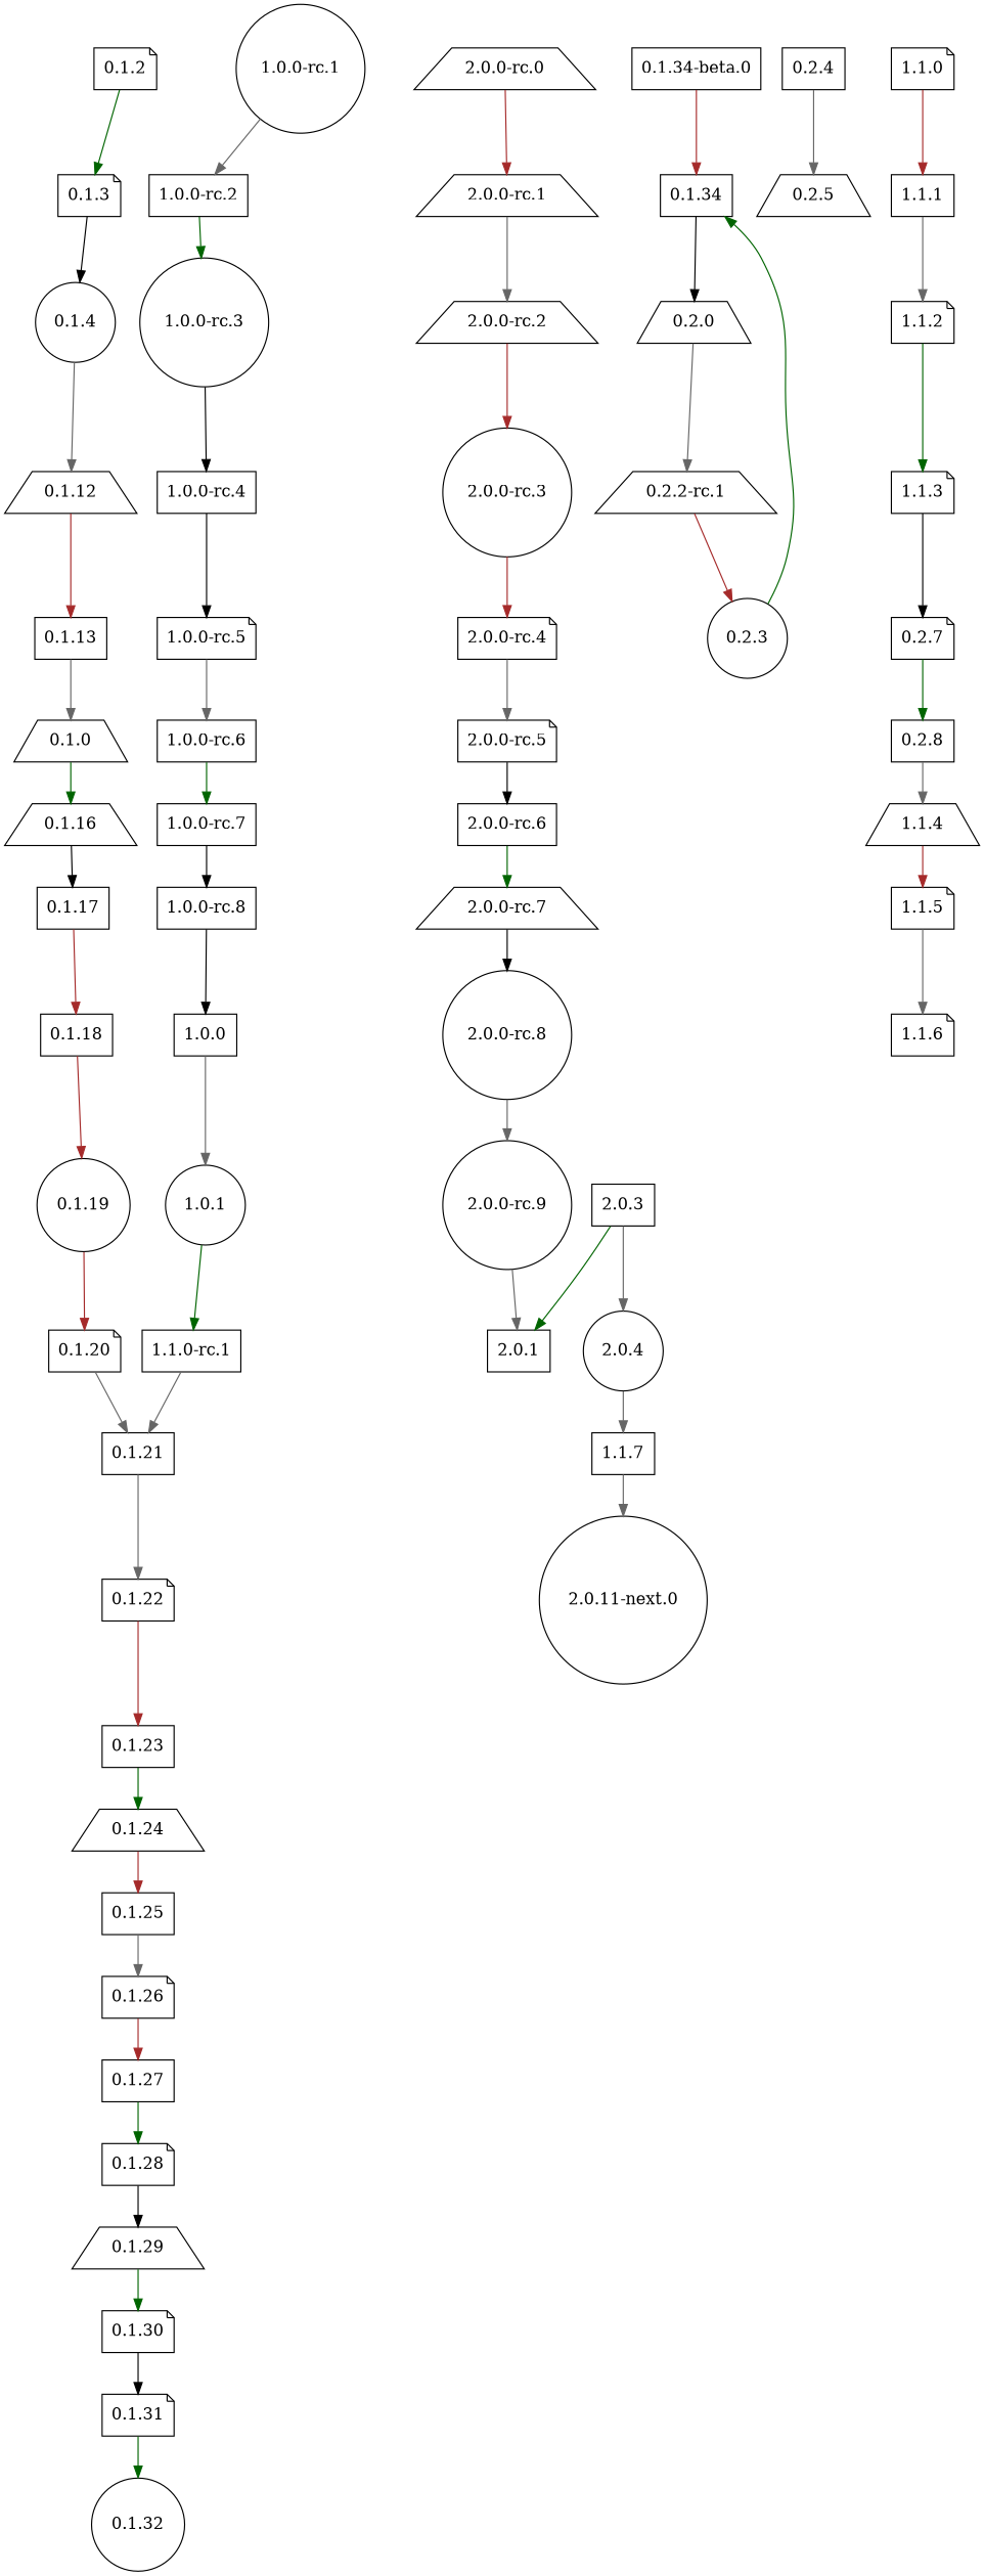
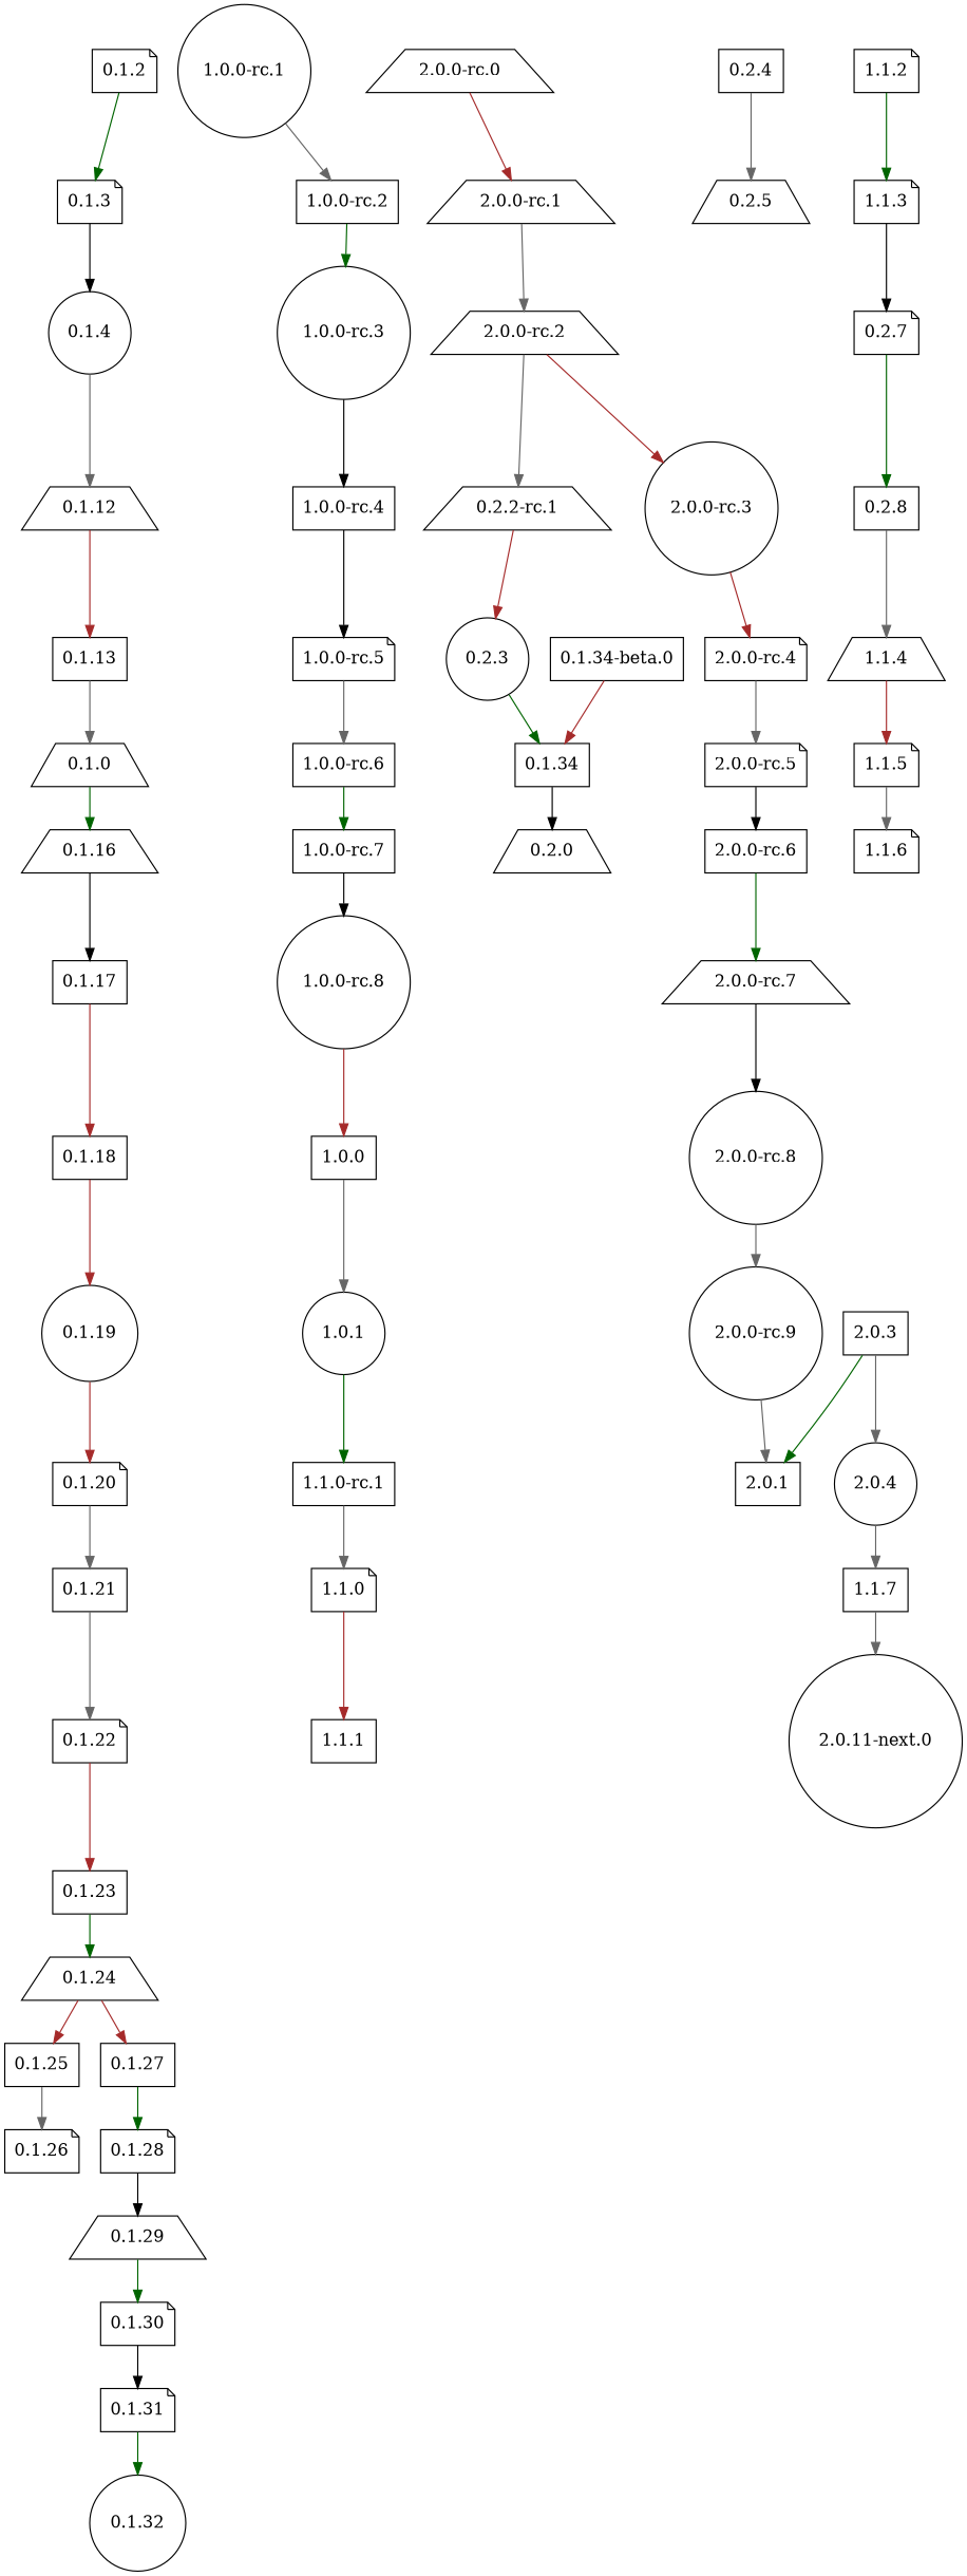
  strict digraph {
    node [shape=box]
    edge [color=gray40]
    "0.1.2" [shape=note]
    "0.1.3" [shape=note]
    ground_node [style=invis]
    "0.1.4" [shape=circle]
    "0.1.12" [shape=trapezium]
    "0.1.13"
    "0.1.0" [shape=trapezium]
    "0.1.16" [shape=trapezium]
    "0.1.17"
    "0.1.18"
    "0.1.19" [shape=circle]
    "0.1.20" [shape=note]
    "0.1.21"
    "0.1.22" [shape=note]
    "0.1.23"
    "0.1.24" [shape=trapezium]
    "0.1.25"
    "0.1.26" [shape=note]
    "0.1.27"
    "0.1.28" [shape=note]
    "0.1.29" [shape=trapezium]
    "0.1.30" [shape=note]
    "0.1.31" [shape=note]
    "0.1.32" [shape=circle]
    "0.1.34-beta.0"
    "0.1.34"
    "0.2.0" [shape=trapezium]
    "0.2.2-rc.1" [shape=trapezium]
    "0.2.3" [shape=circle]
    "0.2.5" [shape=trapezium]
    "0.2.4"
    "1.0.0-rc.1" [shape=circle]
    "1.0.0-rc.2"
    "1.0.0-rc.3" [shape=circle]
    "1.0.0-rc.4"
    "1.0.0-rc.5" [shape=note]
    "1.0.0-rc.6"
    "1.0.0-rc.7"
-   "1.0.0-rc.8"
+   "1.0.0-rc.8" [shape=circle]
    "1.0.0"
    "1.0.1" [shape=circle]
    "1.1.0-rc.1"
    "1.1.0" [shape=note]
    "1.1.1"
    "1.1.2" [shape=note]
    "1.1.3" [shape=note]
    "0.2.7" [shape=note]
    "0.2.8"
    "1.1.4" [shape=trapezium]
    "1.1.5" [shape=note]
    "1.1.6" [shape=note]
    "2.0.0-rc.0" [shape=trapezium]
    "2.0.0-rc.1" [shape=trapezium]
    "2.0.0-rc.2" [shape=trapezium]
    "2.0.0-rc.3" [shape=circle]
    "2.0.0-rc.4" [shape=note]
    "2.0.0-rc.5" [shape=note]
    "2.0.0-rc.6"
    "2.0.0-rc.7" [shape=trapezium]
    "2.0.0-rc.8" [shape=circle]
    "2.0.0-rc.9" [shape=circle]
    "2.0.1"
    "2.0.3"
    "2.0.4" [shape=circle]
    "1.1.7"
    "2.0.11-next.0" [shape=circle]
    "0.1.2" -> "0.1.3" [color=darkgreen]
    "0.1.2" -> ground_node [style=invis color=""]
    "0.1.3" -> "0.1.4" [color=black]
    "0.1.4" -> "0.1.12"
    "0.1.12" -> "0.1.13" [color=brown]
    "0.1.13" -> "0.1.0"
    "0.1.0" -> "0.1.16" [color=darkgreen]
    "0.1.16" -> "0.1.17" [color=black]
    "0.1.17" -> "0.1.18" [color=brown]
    "0.1.18" -> "0.1.19" [color=brown]
    "0.1.19" -> "0.1.20" [color=brown]
    "0.1.20" -> "0.1.21"
    "0.1.21" -> "0.1.22"
    "0.1.22" -> "0.1.23" [color=brown]
    "0.1.23" -> "0.1.24" [color=darkgreen]
    "0.1.24" -> "0.1.25" [color=brown]
    "0.1.25" -> "0.1.26"
-   "0.1.26" -> "0.1.27" [color=brown]
+   "0.1.24" -> "0.1.27" [color=brown]
    "0.1.27" -> "0.1.28" [color=darkgreen]
    "0.1.28" -> "0.1.29" [color=black]
    "0.1.29" -> "0.1.30" [color=darkgreen]
    "0.1.30" -> "0.1.31" [color=black]
    "0.1.31" -> "0.1.32" [color=darkgreen]
    "0.1.34-beta.0" -> "0.1.34" [color=brown]
    "0.1.34" -> "0.2.0" [color=black]
-   "0.2.0" -> "0.2.2-rc.1"
+   "2.0.0-rc.2" -> "0.2.2-rc.1"
    "0.2.2-rc.1" -> "0.2.3" [color=brown]
    "0.2.3" -> "0.1.34" [color=darkgreen]
    "0.2.4" -> "0.2.5"
    "1.0.0-rc.1" -> ground_node [style=invis color=""]
    "1.0.0-rc.1" -> "1.0.0-rc.2"
    "1.0.0-rc.2" -> "1.0.0-rc.3" [color=darkgreen]
    "1.0.0-rc.3" -> "1.0.0-rc.4" [color=black]
    "1.0.0-rc.4" -> "1.0.0-rc.5" [color=black]
    "1.0.0-rc.5" -> "1.0.0-rc.6"
    "1.0.0-rc.6" -> "1.0.0-rc.7" [color=darkgreen]
    "1.0.0-rc.7" -> "1.0.0-rc.8" [color=black]
-   "1.0.0-rc.8" -> "1.0.0" [color=black]
+   "1.0.0-rc.8" -> "1.0.0" [color=brown]
    "1.0.0" -> "1.0.1"
    "1.0.1" -> "1.1.0-rc.1" [color=darkgreen]
-   "1.1.0-rc.1" -> "0.1.21"
+   "1.1.0-rc.1" -> "1.1.0"
    "1.1.0" -> "1.1.1" [color=brown]
-   "1.1.1" -> "1.1.2"
    "1.1.2" -> "1.1.3" [color=darkgreen]
    "1.1.3" -> "0.2.7" [color=black]
    "0.2.7" -> "0.2.8" [color=darkgreen]
    "0.2.8" -> "1.1.4"
    "1.1.4" -> "1.1.5" [color=brown]
    "1.1.5" -> "1.1.6"
    "2.0.0-rc.0" -> ground_node [style=invis color=""]
    "2.0.0-rc.0" -> "2.0.0-rc.1" [color=brown]
    "2.0.0-rc.1" -> "2.0.0-rc.2"
    "2.0.0-rc.2" -> "2.0.0-rc.3" [color=brown]
    "2.0.0-rc.3" -> "2.0.0-rc.4" [color=brown]
    "2.0.0-rc.4" -> "2.0.0-rc.5"
    "2.0.0-rc.5" -> "2.0.0-rc.6" [color=black]
    "2.0.0-rc.6" -> "2.0.0-rc.7" [color=darkgreen]
    "2.0.0-rc.7" -> "2.0.0-rc.8" [color=black]
    "2.0.0-rc.8" -> "2.0.0-rc.9"
    "2.0.0-rc.9" -> "2.0.1"
    "2.0.3" -> "2.0.1" [color=darkgreen]
    "2.0.3" -> "2.0.4"
    "2.0.4" -> "1.1.7"
    "1.1.7" -> "2.0.11-next.0"
  }
